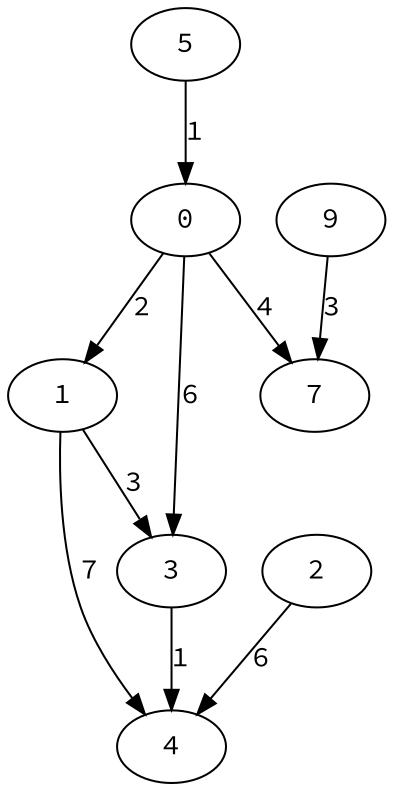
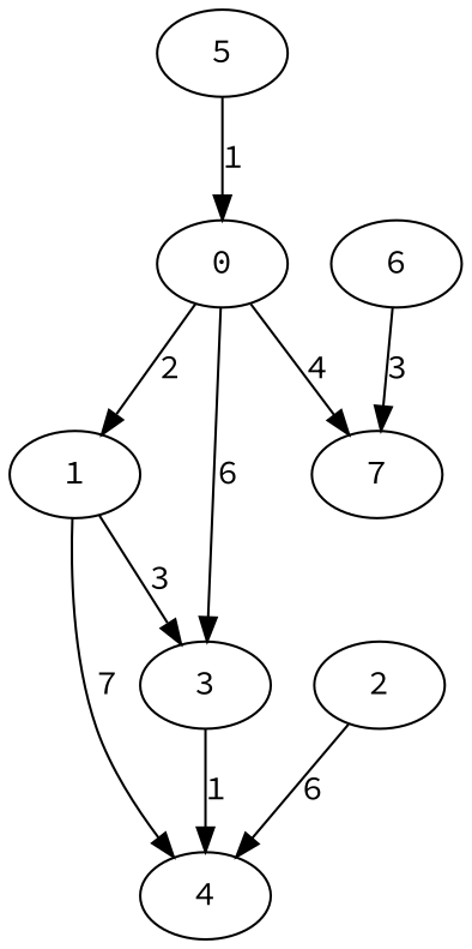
  digraph {
    fontname="Source Code Pro"
    node [fontname="Source Code Pro"]
    edge [fontname="Source Code Pro"]
    0
    1
    3
    7
    4
    2
    5
-   6 [label=9]
+   6
    0 -> 1 [label=2]
    0 -> 3 [label=6]
    0 -> 7 [label=4]
    1 -> 3 [label=3]
    1 -> 4 [label=7]
    3 -> 4 [label=1]
    2 -> 4 [label=6]
    5 -> 0 [label=1]
    6 -> 7 [label=3]
  }
